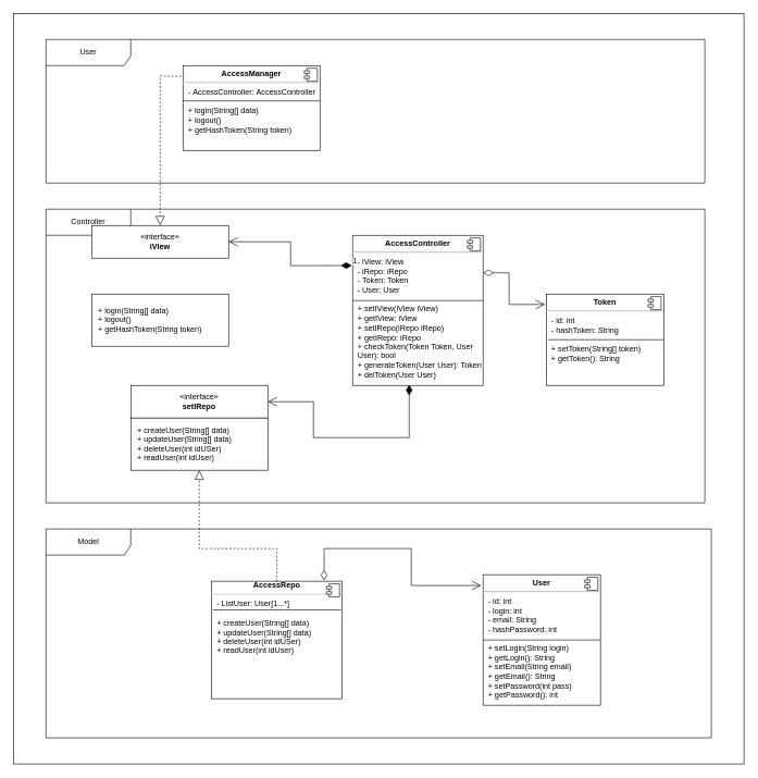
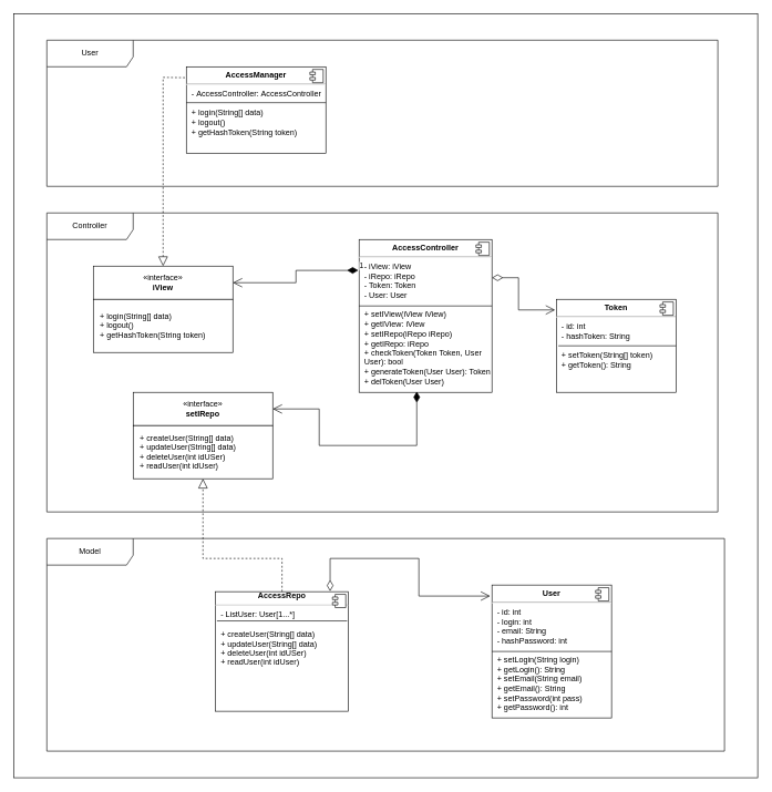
  <mxCell id="0" />
  <mxCell id="1" parent="0" />
  <mxCell id="2" value="" style="rounded=0;whiteSpace=wrap;html=1;" vertex="1" parent="1"><mxGeometry x="20" y="20" width="1120" height="1150" as="geometry" /></mxCell>
  <mxCell id="3" value="&lt;p style=&quot;margin:0px;margin-top:6px;text-align:center;&quot;&gt;&lt;b&gt;AccessManager&lt;/b&gt;&lt;br&gt;&lt;/p&gt;&lt;hr&gt;&lt;p style=&quot;margin:0px;margin-left:8px;&quot;&gt;-&amp;nbsp;AccessController:&amp;nbsp;AccessController&lt;/p&gt;&lt;p style=&quot;margin:0px;margin-left:8px;&quot;&gt;&lt;br&gt;&lt;/p&gt;&lt;p style=&quot;margin:0px;margin-left:8px;&quot;&gt;+ login(String[] data)&lt;/p&gt;&lt;p style=&quot;margin:0px;margin-left:8px;&quot;&gt;+ logout()&lt;/p&gt;&lt;p style=&quot;margin:0px;margin-left:8px;&quot;&gt;+ getHashToken(String token)&lt;/p&gt;" style="align=left;overflow=fill;html=1;dropTarget=0;whiteSpace=wrap;" parent="1" vertex="1"><mxGeometry x="280" y="100" width="210" height="130" as="geometry" /></mxCell>
  <mxCell id="4" value="" style="shape=component;jettyWidth=8;jettyHeight=4;" parent="3" vertex="1"><mxGeometry x="1" width="20" height="20" relative="1" as="geometry"><mxPoint x="-24" y="4" as="offset" /></mxGeometry></mxCell>
  <mxCell id="5" value="User" style="shape=umlFrame;whiteSpace=wrap;html=1;pointerEvents=0;width=130;height=40;" parent="1" vertex="1"><mxGeometry x="70" y="60" width="1010" height="220" as="geometry" /></mxCell>
  <mxCell id="6" value="Controller" style="shape=umlFrame;whiteSpace=wrap;html=1;pointerEvents=0;width=130;height=40;" parent="1" vertex="1"><mxGeometry x="70" y="320" width="1010" height="450" as="geometry" /></mxCell>
  <mxCell id="7" value="Model" style="shape=umlFrame;whiteSpace=wrap;html=1;pointerEvents=0;width=130;height=40;" parent="1" vertex="1"><mxGeometry x="70" y="810" width="1020" height="320" as="geometry" /></mxCell>
  <mxCell id="8" value="&lt;p style=&quot;margin:0px;margin-top:6px;text-align:center;&quot;&gt;&lt;b&gt;AccessController&lt;/b&gt;&lt;br&gt;&lt;/p&gt;&lt;hr&gt;&lt;p style=&quot;margin:0px;margin-left:8px;&quot;&gt;- iView: iView&lt;br&gt;&lt;/p&gt;&lt;p style=&quot;margin:0px;margin-left:8px;&quot;&gt;- iRepo: iRepo&lt;/p&gt;&lt;p style=&quot;margin:0px;margin-left:8px;&quot;&gt;- Token: Token&lt;/p&gt;&lt;p style=&quot;margin:0px;margin-left:8px;&quot;&gt;- User: User&lt;/p&gt;&lt;p style=&quot;margin:0px;margin-left:8px;&quot;&gt;&lt;br&gt;&lt;/p&gt;&lt;p style=&quot;margin:0px;margin-left:8px;&quot;&gt;+ setIView(iView iView)&lt;/p&gt;&lt;p style=&quot;margin:0px;margin-left:8px;&quot;&gt;+ getIView: iView&lt;/p&gt;&lt;p style=&quot;margin:0px;margin-left:8px;&quot;&gt;+ setIRepo(iRepo iRepo)&lt;/p&gt;&lt;p style=&quot;margin:0px;margin-left:8px;&quot;&gt;+ getIRepo: iRepo&lt;/p&gt;&lt;p style=&quot;margin:0px;margin-left:8px;&quot;&gt;+ checkToken(Token Token, User User): bool&lt;/p&gt;&lt;p style=&quot;margin:0px;margin-left:8px;&quot;&gt;+ generateToken(User User): Token&lt;/p&gt;&lt;p style=&quot;margin:0px;margin-left:8px;&quot;&gt;+ delToken(User User)&lt;br&gt;&lt;/p&gt;" style="align=left;overflow=fill;html=1;dropTarget=0;whiteSpace=wrap;" parent="1" vertex="1"><mxGeometry x="540" y="360" width="200" height="230" as="geometry" /></mxCell>
  <mxCell id="9" value="" style="shape=component;jettyWidth=8;jettyHeight=4;" parent="8" vertex="1"><mxGeometry x="1" width="20" height="20" relative="1" as="geometry"><mxPoint x="-24" y="4" as="offset" /></mxGeometry></mxCell>
  <mxCell id="10" value="&lt;div style=&quot;text-align: center;&quot;&gt;&lt;b&gt;AccessRepo&lt;/b&gt;&lt;br&gt;&lt;/div&gt;&lt;hr&gt;&lt;p style=&quot;margin:0px;margin-left:8px;&quot;&gt;- ListUser: User[1...*]&lt;/p&gt;&lt;p style=&quot;margin:0px;margin-left:8px;&quot;&gt;&lt;br&gt;&lt;/p&gt;&lt;p style=&quot;margin:0px;margin-left:8px;&quot;&gt;&lt;span style=&quot;background-color: initial;&quot;&gt;+ createUser(String[] data)&lt;/span&gt;&lt;br&gt;&lt;/p&gt;&lt;p style=&quot;margin:0px;margin-left:8px;&quot;&gt;+ updateUser(String[] data)&lt;/p&gt;&lt;p style=&quot;margin:0px;margin-left:8px;&quot;&gt;+ deleteUser(int idUSer)&lt;/p&gt;&lt;p style=&quot;margin:0px;margin-left:8px;&quot;&gt;+ readUser(int idUser)&lt;/p&gt;" style="align=left;overflow=fill;html=1;dropTarget=0;whiteSpace=wrap;" parent="1" vertex="1"><mxGeometry x="324" y="890" width="200" height="180" as="geometry" /></mxCell>
  <mxCell id="11" value="" style="shape=component;jettyWidth=8;jettyHeight=4;" parent="10" vertex="1"><mxGeometry x="1" width="20" height="20" relative="1" as="geometry"><mxPoint x="-24" y="4" as="offset" /></mxGeometry></mxCell>
- <mxCell id="12" value="«interface»&lt;br&gt;&lt;b&gt;iView&lt;/b&gt;" style="html=1;whiteSpace=wrap;" parent="1" vertex="1"><mxGeometry x="140" y="345" width="210" height="50" as="geometry" /></mxCell>
+ <mxCell id="12" value="«interface»&lt;br&gt;&lt;b&gt;iView&lt;/b&gt;" style="html=1;whiteSpace=wrap;" parent="1" vertex="1"><mxGeometry x="140" y="400" width="210" height="50" as="geometry" /></mxCell>
  <mxCell id="13" value="" style="endArrow=block;dashed=1;endFill=0;endSize=12;html=1;rounded=0;entryX=0.5;entryY=0;entryDx=0;entryDy=0;exitX=-0.01;exitY=0.126;exitDx=0;exitDy=0;exitPerimeter=0;" parent="1" source="3" target="12" edge="1"><mxGeometry width="160" relative="1" as="geometry"><mxPoint x="290" y="570" as="sourcePoint" /><mxPoint x="450" y="570" as="targetPoint" /><Array as="points"><mxPoint x="245" y="116" /><mxPoint x="245" y="165" /></Array></mxGeometry></mxCell>
  <mxCell id="14" value="" style="endArrow=block;dashed=1;endFill=0;endSize=12;html=1;rounded=0;exitX=0.5;exitY=0;exitDx=0;exitDy=0;entryX=0.5;entryY=1;entryDx=0;entryDy=0;" parent="1" source="10" target="23" edge="1"><mxGeometry width="160" relative="1" as="geometry"><mxPoint x="290" y="570" as="sourcePoint" /><mxPoint x="245" y="650" as="targetPoint" /><Array as="points"><mxPoint x="424" y="840" /><mxPoint x="305" y="840" /></Array></mxGeometry></mxCell>
  <mxCell id="15" value="&lt;p style=&quot;margin:0px;margin-top:6px;text-align:center;&quot;&gt;&lt;b&gt;User&lt;/b&gt;&lt;br&gt;&lt;/p&gt;&lt;hr&gt;&lt;p style=&quot;margin:0px;margin-left:8px;&quot;&gt;- id: int&lt;br&gt;-&amp;nbsp;login: int&lt;/p&gt;&lt;p style=&quot;margin:0px;margin-left:8px;&quot;&gt;-&amp;nbsp;email: String&lt;/p&gt;&lt;p style=&quot;margin:0px;margin-left:8px;&quot;&gt;-&amp;nbsp;hashPassword: int&lt;/p&gt;&lt;p style=&quot;margin:0px;margin-left:8px;&quot;&gt;&lt;br&gt;&lt;/p&gt;&lt;p style=&quot;margin:0px;margin-left:8px;&quot;&gt;+ setLogin(String login)&lt;/p&gt;&lt;p style=&quot;margin:0px;margin-left:8px;&quot;&gt;+ getLogin(): String&lt;/p&gt;&lt;p style=&quot;margin:0px;margin-left:8px;&quot;&gt;+ setEmail(String email)&lt;/p&gt;&lt;p style=&quot;margin:0px;margin-left:8px;&quot;&gt;+ getEmail(): String&lt;/p&gt;&lt;p style=&quot;margin:0px;margin-left:8px;&quot;&gt;+ setPassword(int pass)&lt;/p&gt;&lt;p style=&quot;margin:0px;margin-left:8px;&quot;&gt;+ getPassword(): int&lt;/p&gt;" style="align=left;overflow=fill;html=1;dropTarget=0;whiteSpace=wrap;" parent="1" vertex="1"><mxGeometry x="740" y="880" width="180" height="200" as="geometry" /></mxCell>
  <mxCell id="16" value="" style="shape=component;jettyWidth=8;jettyHeight=4;" parent="15" vertex="1"><mxGeometry x="1" width="20" height="20" relative="1" as="geometry"><mxPoint x="-24" y="4" as="offset" /></mxGeometry></mxCell>
  <mxCell id="17" value="" style="line;strokeWidth=1;fillColor=none;align=left;verticalAlign=middle;spacingTop=-1;spacingLeft=3;spacingRight=3;rotatable=0;labelPosition=right;points=[];portConstraint=eastwest;strokeColor=inherit;" parent="1" vertex="1"><mxGeometry x="540" y="456" width="200" height="8" as="geometry" /></mxCell>
  <mxCell id="18" value="" style="line;strokeWidth=1;fillColor=none;align=left;verticalAlign=middle;spacingTop=-1;spacingLeft=3;spacingRight=3;rotatable=0;labelPosition=right;points=[];portConstraint=eastwest;strokeColor=inherit;" parent="1" vertex="1"><mxGeometry x="740" y="976" width="180" height="8" as="geometry" /></mxCell>
  <mxCell id="19" value="&lt;p style=&quot;border-color: var(--border-color); margin: 0px 0px 0px 8px;&quot;&gt;+ login(String[] data)&lt;/p&gt;&lt;p style=&quot;border-color: var(--border-color); margin: 0px 0px 0px 8px;&quot;&gt;+ logout()&lt;/p&gt;&lt;p style=&quot;border-color: var(--border-color); margin: 0px 0px 0px 8px;&quot;&gt;+ getHashToken(String token)&lt;/p&gt;" style="rounded=0;whiteSpace=wrap;html=1;align=left;" parent="1" vertex="1"><mxGeometry x="140" y="450" width="210" height="80" as="geometry" /></mxCell>
  <mxCell id="20" value="" style="line;strokeWidth=1;fillColor=none;align=left;verticalAlign=middle;spacingTop=-1;spacingLeft=3;spacingRight=3;rotatable=0;labelPosition=right;points=[];portConstraint=eastwest;strokeColor=inherit;" parent="1" vertex="1"><mxGeometry x="280" y="150" width="210" height="8" as="geometry" /></mxCell>
  <mxCell id="21" value="1" style="endArrow=open;html=1;endSize=12;startArrow=diamondThin;startSize=14;startFill=1;edgeStyle=orthogonalEdgeStyle;align=left;verticalAlign=bottom;rounded=0;exitX=-0.006;exitY=0.202;exitDx=0;exitDy=0;exitPerimeter=0;entryX=1;entryY=0.5;entryDx=0;entryDy=0;" parent="1" source="8" target="12" edge="1"><mxGeometry x="-1" y="3" relative="1" as="geometry"><mxPoint x="500" y="250" as="sourcePoint" /><mxPoint x="660" y="250" as="targetPoint" /></mxGeometry></mxCell>
  <mxCell id="22" value="«interface»&lt;br&gt;&lt;b&gt;setIRepo&lt;/b&gt;" style="html=1;whiteSpace=wrap;" parent="1" vertex="1"><mxGeometry x="200" y="590" width="210" height="50" as="geometry" /></mxCell>
  <mxCell id="23" value="&lt;p style=&quot;border-color: var(--border-color); margin: 0px 0px 0px 8px;&quot;&gt;+ createUser(String[] data)&lt;/p&gt;&lt;p style=&quot;border-color: var(--border-color); margin: 0px 0px 0px 8px;&quot;&gt;+ updateUser(String[] data)&lt;/p&gt;&lt;p style=&quot;border-color: var(--border-color); margin: 0px 0px 0px 8px;&quot;&gt;+ deleteUser(int idUSer)&lt;/p&gt;&lt;p style=&quot;border-color: var(--border-color); margin: 0px 0px 0px 8px;&quot;&gt;+ readUser(int idUser)&lt;/p&gt;" style="rounded=0;whiteSpace=wrap;html=1;align=left;" parent="1" vertex="1"><mxGeometry x="200" y="640" width="210" height="80" as="geometry" /></mxCell>
  <mxCell id="24" value="" style="endArrow=open;html=1;endSize=12;startArrow=diamondThin;startSize=14;startFill=1;edgeStyle=orthogonalEdgeStyle;align=left;verticalAlign=bottom;rounded=0;exitX=0.434;exitY=0.995;exitDx=0;exitDy=0;exitPerimeter=0;" parent="1" source="8" edge="1"><mxGeometry x="-1" y="3" relative="1" as="geometry"><mxPoint x="570" y="510" as="sourcePoint" /><mxPoint x="410" y="615" as="targetPoint" /><Array as="points"><mxPoint x="627" y="670" /><mxPoint x="480" y="670" /><mxPoint x="480" y="615" /></Array></mxGeometry></mxCell>
  <mxCell id="25" value="" style="endArrow=open;html=1;endSize=12;startArrow=diamondThin;startSize=14;startFill=0;edgeStyle=orthogonalEdgeStyle;align=left;verticalAlign=bottom;rounded=0;entryX=-0.015;entryY=0.083;entryDx=0;entryDy=0;entryPerimeter=0;exitX=0.862;exitY=-0.004;exitDx=0;exitDy=0;exitPerimeter=0;" parent="1" source="10" target="15" edge="1"><mxGeometry x="-1" y="3" relative="1" as="geometry"><mxPoint x="560" y="897" as="sourcePoint" /><mxPoint x="730" y="780" as="targetPoint" /><Array as="points"><mxPoint x="496" y="840" /><mxPoint x="630" y="840" /><mxPoint x="630" y="897" /></Array></mxGeometry></mxCell>
  <mxCell id="26" value="&lt;p style=&quot;margin:0px;margin-top:6px;text-align:center;&quot;&gt;&lt;b&gt;Token&lt;/b&gt;&lt;br&gt;&lt;/p&gt;&lt;hr&gt;&lt;p style=&quot;margin:0px;margin-left:8px;&quot;&gt;- id: int&lt;br&gt;&lt;/p&gt;&lt;p style=&quot;margin:0px;margin-left:8px;&quot;&gt;-&amp;nbsp;hashToken: String&lt;/p&gt;&lt;p style=&quot;margin:0px;margin-left:8px;&quot;&gt;&lt;br&gt;&lt;/p&gt;&lt;p style=&quot;margin:0px;margin-left:8px;&quot;&gt;+ setToken(String[] token)&lt;/p&gt;&lt;p style=&quot;margin:0px;margin-left:8px;&quot;&gt;+ getToken(): String&lt;/p&gt;" style="align=left;overflow=fill;html=1;dropTarget=0;whiteSpace=wrap;" vertex="1" parent="1"><mxGeometry x="837" y="450" width="180" height="140" as="geometry" /></mxCell>
  <mxCell id="27" value="" style="shape=component;jettyWidth=8;jettyHeight=4;" vertex="1" parent="26"><mxGeometry x="1" width="20" height="20" relative="1" as="geometry"><mxPoint x="-24" y="4" as="offset" /></mxGeometry></mxCell>
  <mxCell id="28" value="" style="line;strokeWidth=1;fillColor=none;align=left;verticalAlign=middle;spacingTop=-1;spacingLeft=3;spacingRight=3;rotatable=0;labelPosition=right;points=[];portConstraint=eastwest;strokeColor=inherit;" vertex="1" parent="1"><mxGeometry x="326" y="930" width="196" height="8" as="geometry" /></mxCell>
  <mxCell id="29" value="" style="endArrow=open;html=1;endSize=12;startArrow=diamondThin;startSize=14;startFill=0;edgeStyle=orthogonalEdgeStyle;align=left;verticalAlign=bottom;rounded=0;entryX=-0.011;entryY=0.114;entryDx=0;entryDy=0;entryPerimeter=0;exitX=1;exitY=0.25;exitDx=0;exitDy=0;" edge="1" parent="1" source="8" target="26"><mxGeometry x="-1" y="3" relative="1" as="geometry"><mxPoint x="770" y="700.5" as="sourcePoint" /><mxPoint x="1011" y="708.5" as="targetPoint" /><Array as="points"><mxPoint x="780" y="417" /><mxPoint x="780" y="466" /></Array></mxGeometry></mxCell>
  <mxCell id="30" value="" style="line;strokeWidth=1;fillColor=none;align=left;verticalAlign=middle;spacingTop=-1;spacingLeft=3;spacingRight=3;rotatable=0;labelPosition=right;points=[];portConstraint=eastwest;strokeColor=inherit;" vertex="1" parent="1"><mxGeometry x="840" y="516" width="177" height="8" as="geometry" /></mxCell>
